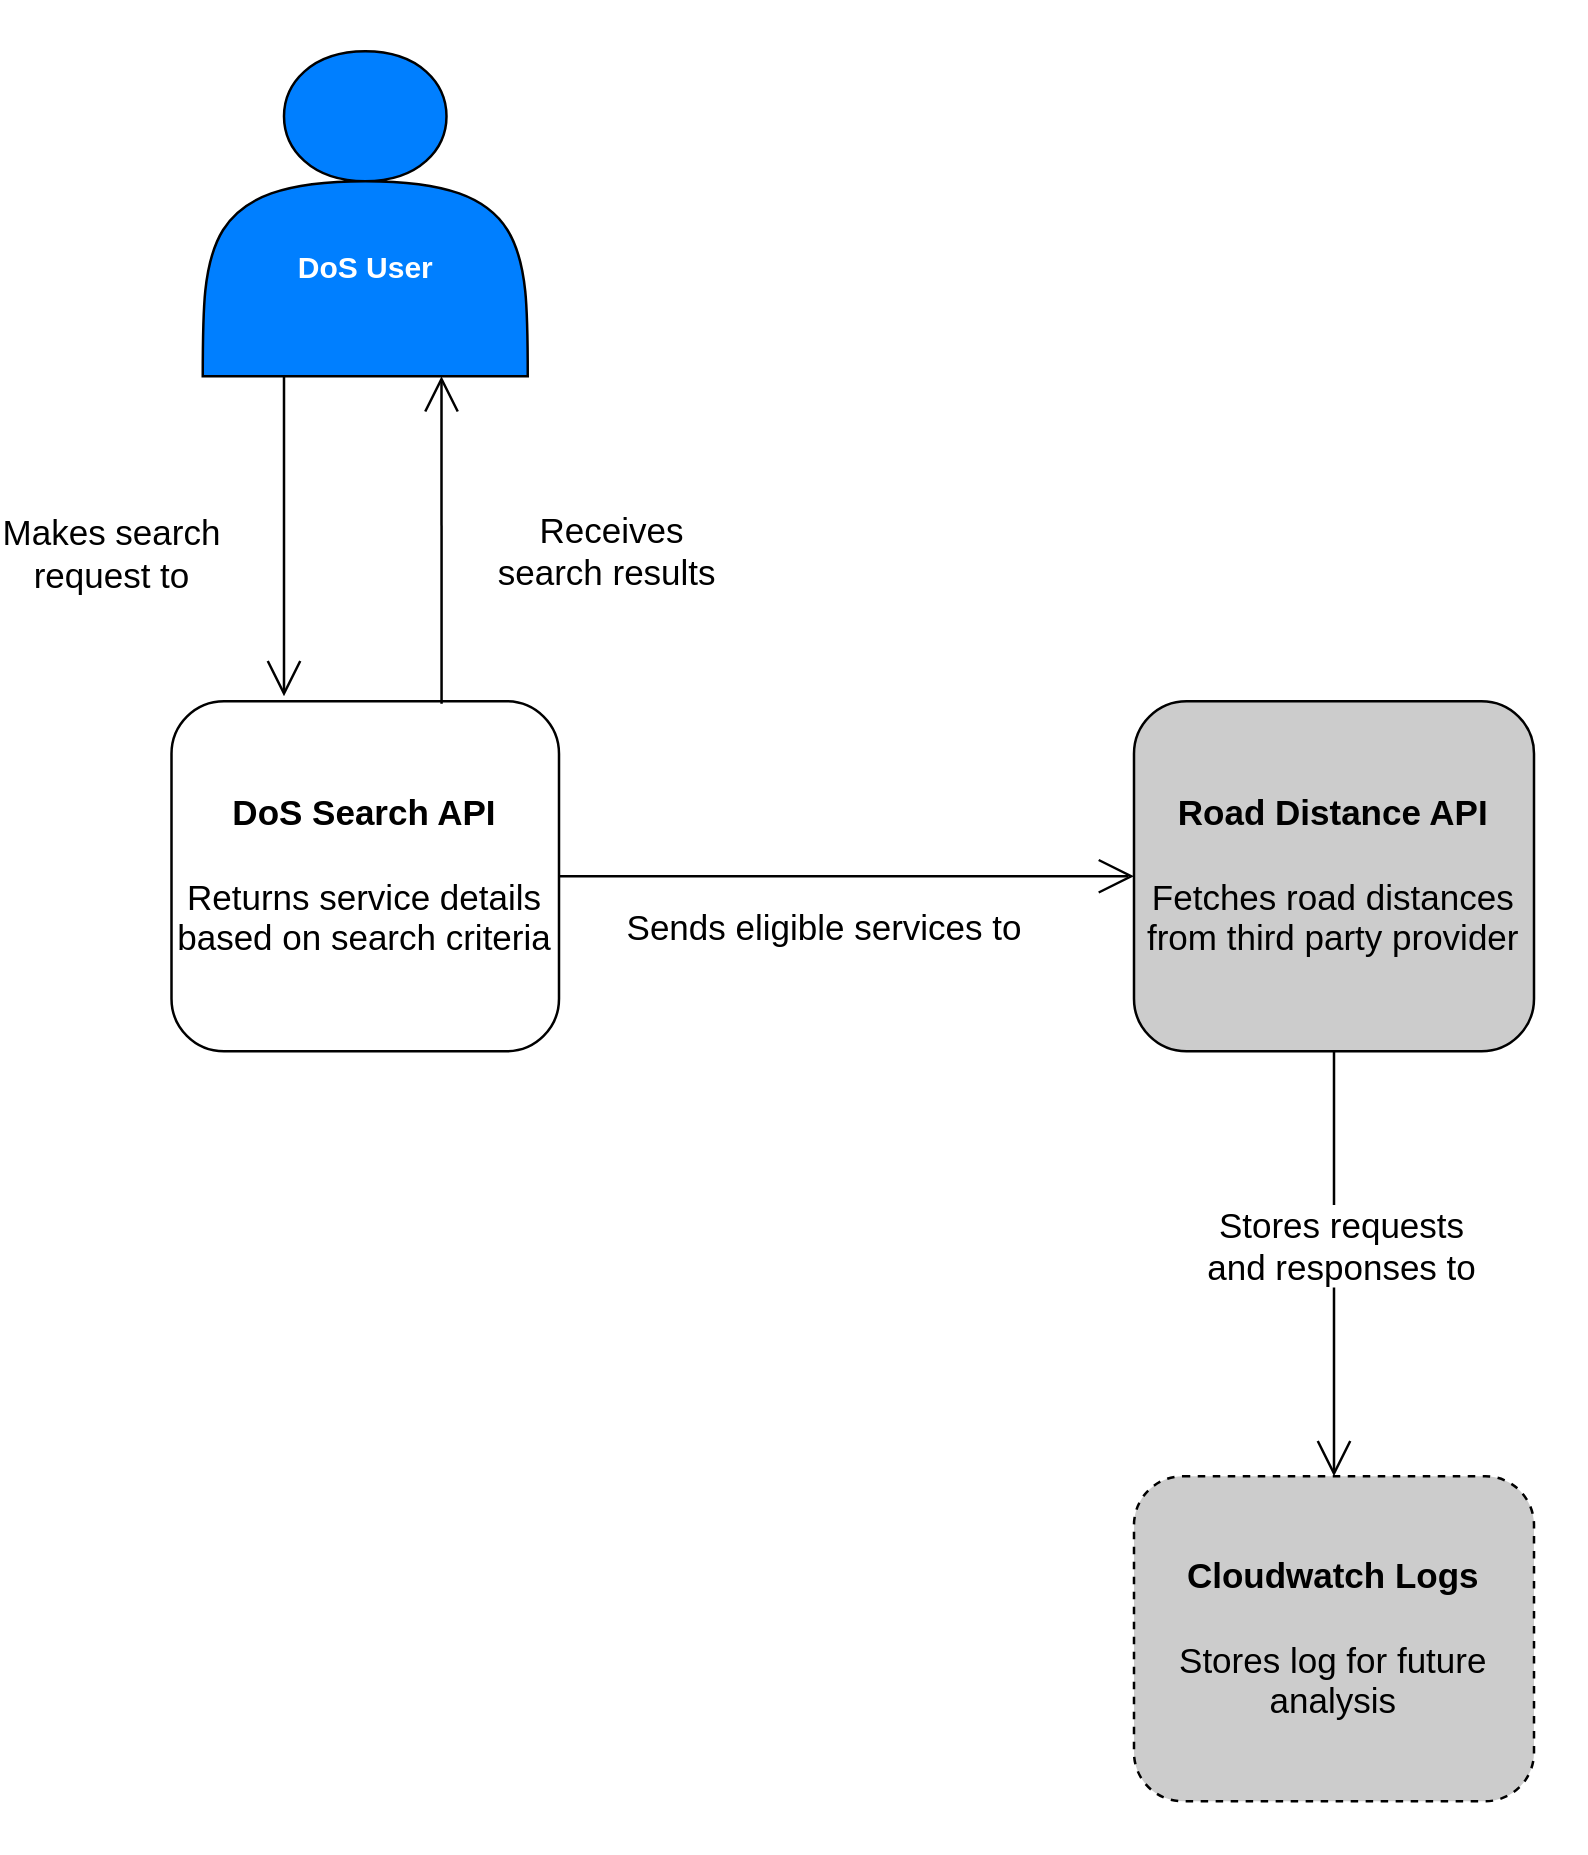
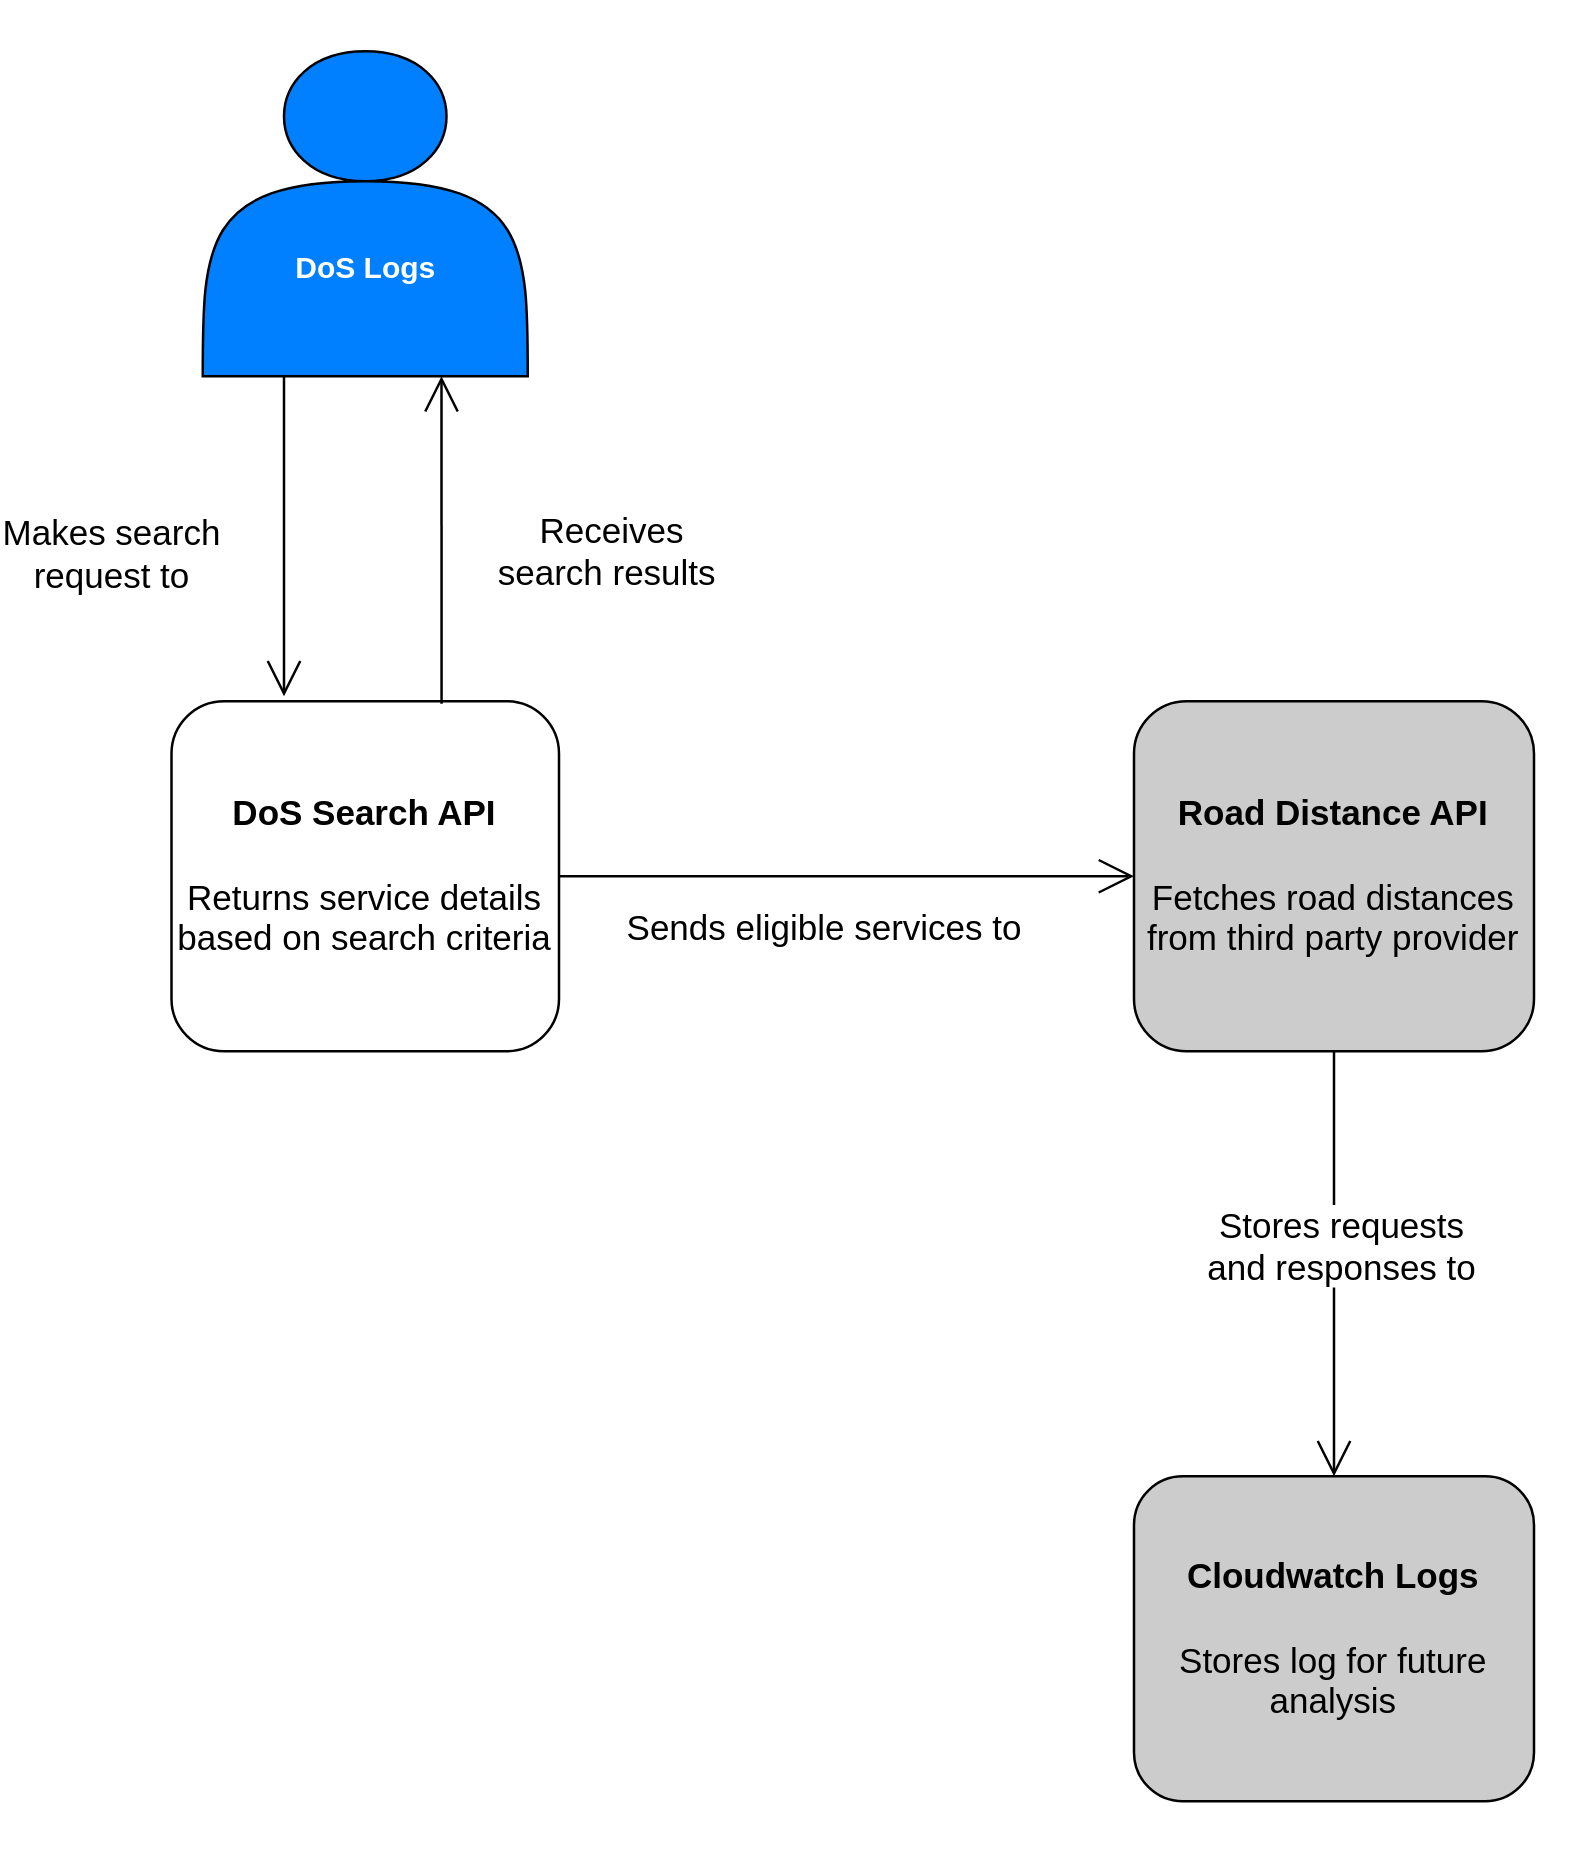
  <mxCell id="0" />
  <mxCell id="1" parent="0" />
- <mxCell id="2" value="&lt;b&gt;&lt;br&gt;&lt;br&gt;&lt;br&gt;&lt;font color=&quot;#ffffff&quot;&gt;&lt;br&gt;DoS User&lt;br&gt;&lt;br&gt;&lt;/font&gt;&lt;/b&gt;" style="shape=actor;whiteSpace=wrap;html=1;fillColor=#007FFF;" vertex="1" parent="1"><mxGeometry x="32.5" y="20" width="130" height="130" as="geometry" /></mxCell>
+ <mxCell id="2" value="&lt;b&gt;&lt;br&gt;&lt;br&gt;&lt;br&gt;&lt;font color=&quot;#ffffff&quot;&gt;&lt;br&gt;DoS Logs&lt;br&gt;&lt;br&gt;&lt;/font&gt;&lt;/b&gt;" style="shape=actor;whiteSpace=wrap;html=1;fillColor=#007FFF;" vertex="1" parent="1"><mxGeometry x="32.5" y="20" width="130" height="130" as="geometry" /></mxCell>
  <mxCell id="3" value="&lt;font style=&quot;font-size: 14px&quot;&gt;&lt;b&gt;DoS Search API&lt;/b&gt;&lt;br&gt;&lt;br&gt;Returns service details based on search criteria&lt;/font&gt;" style="rounded=1;whiteSpace=wrap;html=1;" vertex="1" parent="1"><mxGeometry x="20" y="280" width="155" height="140" as="geometry" /></mxCell>
  <mxCell id="4" value="&lt;font style=&quot;font-size: 14px&quot;&gt;&lt;b&gt;Road Distance API&lt;br&gt;&lt;/b&gt;&lt;br&gt;Fetches road distances from third party provider&lt;/font&gt;" style="rounded=1;whiteSpace=wrap;html=1;fillColor=#CCCCCC;" vertex="1" parent="1"><mxGeometry x="405" y="280" width="160" height="140" as="geometry" /></mxCell>
- <mxCell id="5" value="&lt;font style=&quot;font-size: 14px&quot;&gt;&lt;b&gt;Cloudwatch Logs&lt;br&gt;&lt;/b&gt;&lt;br&gt;Stores log for future analysis&lt;/font&gt;" style="rounded=1;whiteSpace=wrap;html=1;fillColor=#CCCCCC;dashed=1;" vertex="1" parent="1"><mxGeometry x="405" y="590" width="160" height="130" as="geometry" /></mxCell>
+ <mxCell id="5" value="&lt;font style=&quot;font-size: 14px&quot;&gt;&lt;b&gt;Cloudwatch Logs&lt;br&gt;&lt;/b&gt;&lt;br&gt;Stores log for future analysis&lt;/font&gt;" style="rounded=1;whiteSpace=wrap;html=1;fillColor=#CCCCCC;" vertex="1" parent="1"><mxGeometry x="405" y="590" width="160" height="130" as="geometry" /></mxCell>
  <mxCell id="6" value="" style="endArrow=open;endFill=1;endSize=12;html=1;exitX=1;exitY=0.5;exitDx=0;exitDy=0;entryX=0;entryY=0.5;entryDx=0;entryDy=0;" edge="1" parent="1" source="3" target="4"><mxGeometry width="160" relative="1" as="geometry"><mxPoint x="155" y="369.5" as="sourcePoint" /><mxPoint x="395" y="370" as="targetPoint" /></mxGeometry></mxCell>
  <mxCell id="7" value="&lt;font style=&quot;font-size: 14px&quot;&gt;Sends eligible services to&lt;/font&gt;" style="edgeLabel;html=1;align=center;verticalAlign=middle;resizable=0;points=[];" vertex="1" connectable="0" parent="6"><mxGeometry x="-0.156" y="-1" relative="1" as="geometry"><mxPoint x="8" y="19" as="offset" /></mxGeometry></mxCell>
  <mxCell id="8" value="" style="endArrow=open;endFill=1;endSize=12;html=1;exitX=0.25;exitY=1;exitDx=0;exitDy=0;" edge="1" parent="1" source="2"><mxGeometry width="160" relative="1" as="geometry"><mxPoint x="155" y="280" as="sourcePoint" /><mxPoint x="65" y="278" as="targetPoint" /></mxGeometry></mxCell>
  <mxCell id="9" value="&lt;font style=&quot;font-size: 14px&quot;&gt;Makes search &lt;br&gt;request to&lt;/font&gt;" style="edgeLabel;html=1;align=center;verticalAlign=middle;resizable=0;points=[];" vertex="1" connectable="0" parent="8"><mxGeometry x="-0.2" relative="1" as="geometry"><mxPoint x="-70" y="19" as="offset" /></mxGeometry></mxCell>
  <mxCell id="10" value="" style="endArrow=open;endFill=1;endSize=12;html=1;exitX=0.5;exitY=1;exitDx=0;exitDy=0;entryX=0.5;entryY=0;entryDx=0;entryDy=0;" edge="1" parent="1" source="4" target="5"><mxGeometry width="160" relative="1" as="geometry"><mxPoint x="464.5" y="420" as="sourcePoint" /><mxPoint x="464.5" y="490" as="targetPoint" /></mxGeometry></mxCell>
  <mxCell id="11" value="&lt;font style=&quot;font-size: 14px&quot;&gt;Stores requests &lt;br&gt;and responses to&lt;/font&gt;" style="edgeLabel;html=1;align=center;verticalAlign=middle;resizable=0;points=[];" vertex="1" connectable="0" parent="10"><mxGeometry x="-0.091" y="2" relative="1" as="geometry"><mxPoint as="offset" /></mxGeometry></mxCell>
  <mxCell id="12" value="" style="endArrow=open;endFill=1;endSize=12;html=1;exitX=0.697;exitY=0.007;exitDx=0;exitDy=0;exitPerimeter=0;" edge="1" parent="1" source="3"><mxGeometry width="160" relative="1" as="geometry"><mxPoint x="75" y="160" as="sourcePoint" /><mxPoint x="128" y="150" as="targetPoint" /></mxGeometry></mxCell>
  <mxCell id="13" value="&lt;font style=&quot;font-size: 14px&quot;&gt;Receives&lt;br&gt;search results&amp;nbsp;&lt;br&gt;&lt;/font&gt;" style="edgeLabel;html=1;align=center;verticalAlign=middle;resizable=0;points=[];" vertex="1" connectable="0" parent="12"><mxGeometry x="-0.2" relative="1" as="geometry"><mxPoint x="67" y="-9" as="offset" /></mxGeometry></mxCell>
